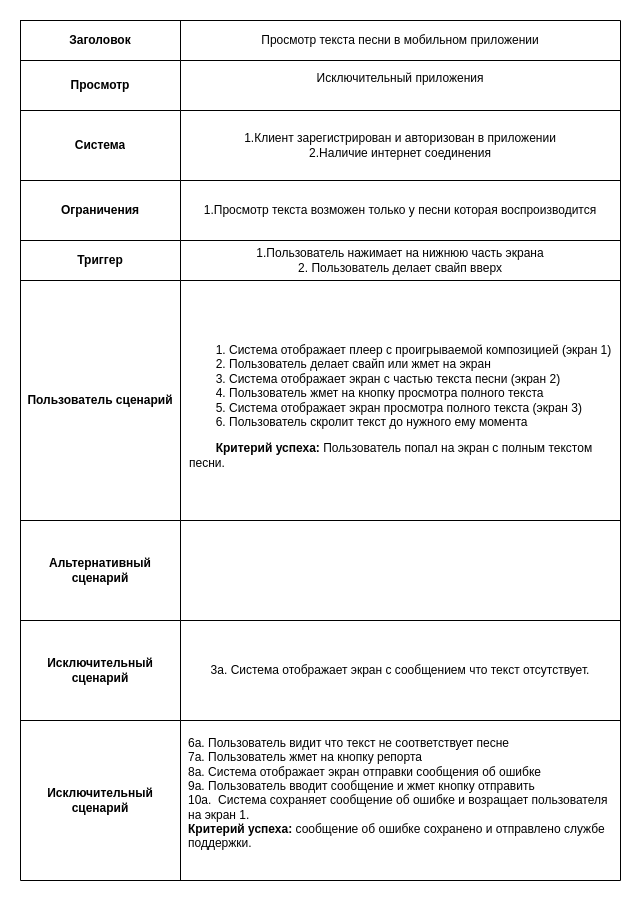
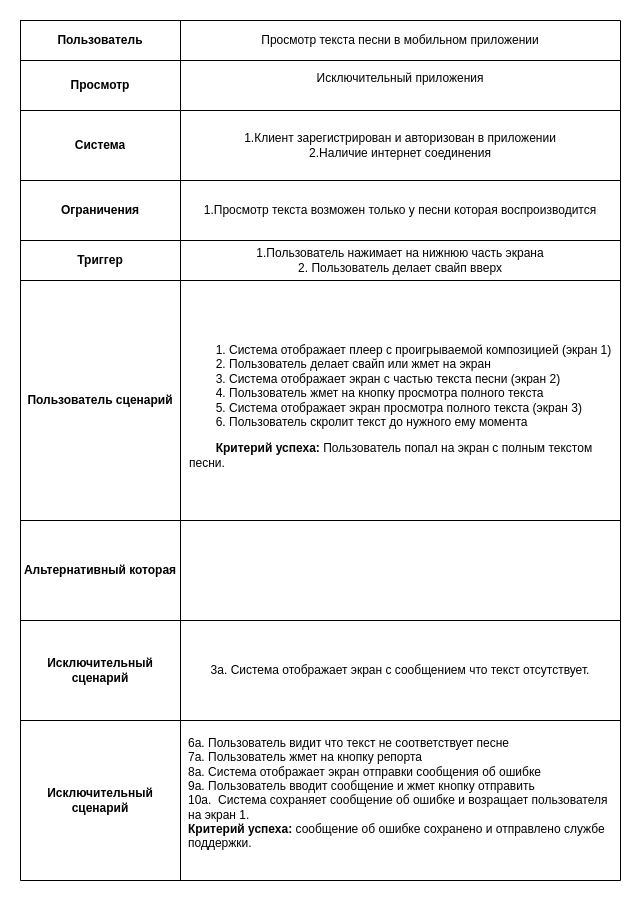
  <mxCell id="0" />
  <mxCell id="1" parent="0" />
  <mxCell id="2" value="" style="shape=table;startSize=0;container=1;collapsible=0;childLayout=tableLayout;" vertex="1" parent="1"><mxGeometry x="20" y="20" width="600" height="860" as="geometry" /></mxCell>
  <mxCell id="3" value="" style="shape=tableRow;horizontal=0;startSize=0;swimlaneHead=0;swimlaneBody=0;strokeColor=inherit;top=0;left=0;bottom=0;right=0;collapsible=0;dropTarget=0;fillColor=none;points=[[0,0.5],[1,0.5]];portConstraint=eastwest;" vertex="1" parent="2"><mxGeometry width="600" height="40" as="geometry" /></mxCell>
- <mxCell id="4" value="&lt;b&gt;Заголовок&lt;/b&gt;" style="shape=partialRectangle;html=1;whiteSpace=wrap;connectable=0;strokeColor=inherit;overflow=hidden;fillColor=none;top=0;left=0;bottom=0;right=0;pointerEvents=1;" vertex="1" parent="3"><mxGeometry width="160" height="40" as="geometry"><mxRectangle width="160" height="40" as="alternateBounds" /></mxGeometry></mxCell>
+ <mxCell id="4" value="&lt;b&gt;Пользователь&lt;/b&gt;" style="shape=partialRectangle;html=1;whiteSpace=wrap;connectable=0;strokeColor=inherit;overflow=hidden;fillColor=none;top=0;left=0;bottom=0;right=0;pointerEvents=1;" vertex="1" parent="3"><mxGeometry width="160" height="40" as="geometry"><mxRectangle width="160" height="40" as="alternateBounds" /></mxGeometry></mxCell>
  <mxCell id="5" value="Просмотр текста песни в мобильном приложении" style="shape=partialRectangle;html=1;whiteSpace=wrap;connectable=0;strokeColor=inherit;overflow=hidden;fillColor=none;top=0;left=0;bottom=0;right=0;pointerEvents=1;spacingLeft=7;spacingRight=7;" vertex="1" parent="3"><mxGeometry x="160" width="440" height="40" as="geometry"><mxRectangle width="440" height="40" as="alternateBounds" /></mxGeometry></mxCell>
  <mxCell id="6" value="" style="shape=tableRow;horizontal=0;startSize=0;swimlaneHead=0;swimlaneBody=0;strokeColor=inherit;top=0;left=0;bottom=0;right=0;collapsible=0;dropTarget=0;fillColor=none;points=[[0,0.5],[1,0.5]];portConstraint=eastwest;" vertex="1" parent="2"><mxGeometry y="40" width="600" height="50" as="geometry" /></mxCell>
  <mxCell id="7" value="&lt;b&gt;Просмотр&lt;/b&gt;" style="shape=partialRectangle;html=1;whiteSpace=wrap;connectable=0;strokeColor=inherit;overflow=hidden;fillColor=none;top=0;left=0;bottom=0;right=0;pointerEvents=1;" vertex="1" parent="6"><mxGeometry width="160" height="50" as="geometry"><mxRectangle width="160" height="50" as="alternateBounds" /></mxGeometry></mxCell>
  <mxCell id="8" value="Исключительный приложения&lt;div&gt;&lt;br&gt;&lt;/div&gt;" style="shape=partialRectangle;html=1;whiteSpace=wrap;connectable=0;strokeColor=inherit;overflow=hidden;fillColor=none;top=0;left=0;bottom=0;right=0;pointerEvents=1;spacingLeft=7;spacingRight=7;" vertex="1" parent="6"><mxGeometry x="160" width="440" height="50" as="geometry"><mxRectangle width="440" height="50" as="alternateBounds" /></mxGeometry></mxCell>
  <mxCell id="9" value="" style="shape=tableRow;horizontal=0;startSize=0;swimlaneHead=0;swimlaneBody=0;strokeColor=inherit;top=0;left=0;bottom=0;right=0;collapsible=0;dropTarget=0;fillColor=none;points=[[0,0.5],[1,0.5]];portConstraint=eastwest;" vertex="1" parent="2"><mxGeometry y="90" width="600" height="70" as="geometry" /></mxCell>
  <mxCell id="10" value="&lt;b&gt;Система&lt;/b&gt;" style="shape=partialRectangle;html=1;whiteSpace=wrap;connectable=0;strokeColor=inherit;overflow=hidden;fillColor=none;top=0;left=0;bottom=0;right=0;pointerEvents=1;" vertex="1" parent="9"><mxGeometry width="160" height="70" as="geometry"><mxRectangle width="160" height="70" as="alternateBounds" /></mxGeometry></mxCell>
  <mxCell id="11" value="1.Клиент зарегистрирован и авторизован в приложении&lt;div&gt;2.Наличие интернет соединения&lt;/div&gt;" style="shape=partialRectangle;html=1;whiteSpace=wrap;connectable=0;strokeColor=inherit;overflow=hidden;fillColor=none;top=0;left=0;bottom=0;right=0;pointerEvents=1;spacingLeft=7;spacingRight=7;" vertex="1" parent="9"><mxGeometry x="160" width="440" height="70" as="geometry"><mxRectangle width="440" height="70" as="alternateBounds" /></mxGeometry></mxCell>
  <mxCell id="12" value="" style="shape=tableRow;horizontal=0;startSize=0;swimlaneHead=0;swimlaneBody=0;strokeColor=inherit;top=0;left=0;bottom=0;right=0;collapsible=0;dropTarget=0;fillColor=none;points=[[0,0.5],[1,0.5]];portConstraint=eastwest;" vertex="1" parent="2"><mxGeometry y="160" width="600" height="60" as="geometry" /></mxCell>
  <mxCell id="13" value="&lt;b&gt;Ограничения&lt;/b&gt;" style="shape=partialRectangle;html=1;whiteSpace=wrap;connectable=0;strokeColor=inherit;overflow=hidden;fillColor=none;top=0;left=0;bottom=0;right=0;pointerEvents=1;" vertex="1" parent="12"><mxGeometry width="160" height="60" as="geometry"><mxRectangle width="160" height="60" as="alternateBounds" /></mxGeometry></mxCell>
  <mxCell id="14" value="1.Просмотр текста возможен только у песни которая воспроизводится" style="shape=partialRectangle;html=1;whiteSpace=wrap;connectable=0;strokeColor=inherit;overflow=hidden;fillColor=none;top=0;left=0;bottom=0;right=0;pointerEvents=1;spacingLeft=7;spacingRight=7;" vertex="1" parent="12"><mxGeometry x="160" width="440" height="60" as="geometry"><mxRectangle width="440" height="60" as="alternateBounds" /></mxGeometry></mxCell>
  <mxCell id="15" value="" style="shape=tableRow;horizontal=0;startSize=0;swimlaneHead=0;swimlaneBody=0;strokeColor=inherit;top=0;left=0;bottom=0;right=0;collapsible=0;dropTarget=0;fillColor=none;points=[[0,0.5],[1,0.5]];portConstraint=eastwest;" vertex="1" parent="2"><mxGeometry y="220" width="600" height="40" as="geometry" /></mxCell>
  <mxCell id="16" value="&lt;b&gt;Триггер&lt;/b&gt;" style="shape=partialRectangle;html=1;whiteSpace=wrap;connectable=0;strokeColor=inherit;overflow=hidden;fillColor=none;top=0;left=0;bottom=0;right=0;pointerEvents=1;" vertex="1" parent="15"><mxGeometry width="160" height="40" as="geometry"><mxRectangle width="160" height="40" as="alternateBounds" /></mxGeometry></mxCell>
  <mxCell id="17" value="1.Пользователь нажимает на нижнюю часть экрана&lt;div&gt;2. Пользователь делает свайп вверх&lt;/div&gt;" style="shape=partialRectangle;html=1;whiteSpace=wrap;connectable=0;strokeColor=inherit;overflow=hidden;fillColor=none;top=0;left=0;bottom=0;right=0;pointerEvents=1;spacingLeft=7;spacingRight=7;" vertex="1" parent="15"><mxGeometry x="160" width="440" height="40" as="geometry"><mxRectangle width="440" height="40" as="alternateBounds" /></mxGeometry></mxCell>
  <mxCell id="18" value="" style="shape=tableRow;horizontal=0;startSize=0;swimlaneHead=0;swimlaneBody=0;strokeColor=inherit;top=0;left=0;bottom=0;right=0;collapsible=0;dropTarget=0;fillColor=none;points=[[0,0.5],[1,0.5]];portConstraint=eastwest;" vertex="1" parent="2"><mxGeometry y="260" width="600" height="240" as="geometry" /></mxCell>
  <mxCell id="19" value="&lt;b&gt;Пользователь сценарий&lt;/b&gt;" style="shape=partialRectangle;html=1;whiteSpace=wrap;connectable=0;strokeColor=inherit;overflow=hidden;fillColor=none;top=0;left=0;bottom=0;right=0;pointerEvents=1;" vertex="1" parent="18"><mxGeometry width="160" height="240" as="geometry"><mxRectangle width="160" height="240" as="alternateBounds" /></mxGeometry></mxCell>
  <mxCell id="20" value="&lt;ol style=&quot;&quot;&gt;&lt;li&gt;Система отображает плеер с проигрываемой композицией (экран 1)&lt;/li&gt;&lt;li&gt;Пользователь делает свайп или жмет на экран&lt;/li&gt;&lt;li&gt;Система отображает экран с частью текста песни (экран 2)&lt;/li&gt;&lt;li&gt;Пользователь&amp;nbsp;жмет на кнопку просмотра полного текста&lt;/li&gt;&lt;li&gt;Система отображает экран просмотра полного текста (экран 3)&lt;/li&gt;&lt;li&gt;Пользователь скролит текст до нужного ему момента&lt;/li&gt;&lt;/ol&gt;&lt;span style=&quot;background-color: initial;&quot;&gt;&lt;div style=&quot;&quot;&gt;&lt;b style=&quot;font-weight: bold; background-color: initial;&quot;&gt;&lt;span style=&quot;white-space: pre;&quot;&gt;&#09;&lt;/span&gt;&lt;/b&gt;&lt;b style=&quot;font-weight: bold; background-color: initial;&quot;&gt;Критерий успеха:&amp;nbsp;&lt;/b&gt;&lt;span style=&quot;background-color: initial;&quot;&gt;Пользователь попал на экран с полным текстом песни.&lt;/span&gt;&lt;b style=&quot;background-color: initial;&quot;&gt;&amp;nbsp;&amp;nbsp;&lt;/b&gt;&lt;/div&gt;&lt;/span&gt;" style="shape=partialRectangle;html=1;whiteSpace=wrap;connectable=0;strokeColor=inherit;overflow=hidden;fillColor=none;top=0;left=0;bottom=0;right=0;pointerEvents=1;spacingLeft=7;spacingRight=7;align=left;" vertex="1" parent="18"><mxGeometry x="160" width="440" height="240" as="geometry"><mxRectangle width="440" height="240" as="alternateBounds" /></mxGeometry></mxCell>
  <mxCell id="21" value="" style="shape=tableRow;horizontal=0;startSize=0;swimlaneHead=0;swimlaneBody=0;strokeColor=inherit;top=0;left=0;bottom=0;right=0;collapsible=0;dropTarget=0;fillColor=none;points=[[0,0.5],[1,0.5]];portConstraint=eastwest;" vertex="1" parent="2"><mxGeometry y="500" width="600" height="100" as="geometry" /></mxCell>
- <mxCell id="22" value="&lt;b&gt;Альтернативный сценарий&lt;/b&gt;" style="shape=partialRectangle;html=1;whiteSpace=wrap;connectable=0;strokeColor=inherit;overflow=hidden;fillColor=none;top=0;left=0;bottom=0;right=0;pointerEvents=1;" vertex="1" parent="21"><mxGeometry width="160" height="100" as="geometry"><mxRectangle width="160" height="100" as="alternateBounds" /></mxGeometry></mxCell>
+ <mxCell id="22" value="&lt;b&gt;Альтернативный которая&lt;/b&gt;" style="shape=partialRectangle;html=1;whiteSpace=wrap;connectable=0;strokeColor=inherit;overflow=hidden;fillColor=none;top=0;left=0;bottom=0;right=0;pointerEvents=1;" vertex="1" parent="21"><mxGeometry width="160" height="100" as="geometry"><mxRectangle width="160" height="100" as="alternateBounds" /></mxGeometry></mxCell>
  <mxCell id="23" value="" style="shape=partialRectangle;html=1;whiteSpace=wrap;connectable=0;strokeColor=inherit;overflow=hidden;fillColor=none;top=0;left=0;bottom=0;right=0;pointerEvents=1;align=left;spacingLeft=7;spacingRight=7;" vertex="1" parent="21"><mxGeometry x="160" width="440" height="100" as="geometry"><mxRectangle width="440" height="100" as="alternateBounds" /></mxGeometry></mxCell>
  <mxCell id="24" value="" style="shape=tableRow;horizontal=0;startSize=0;swimlaneHead=0;swimlaneBody=0;strokeColor=inherit;top=0;left=0;bottom=0;right=0;collapsible=0;dropTarget=0;fillColor=none;points=[[0,0.5],[1,0.5]];portConstraint=eastwest;" vertex="1" parent="2"><mxGeometry y="600" width="600" height="100" as="geometry" /></mxCell>
  <mxCell id="25" value="&lt;b&gt;Исключительный сценарий&lt;/b&gt;" style="shape=partialRectangle;html=1;whiteSpace=wrap;connectable=0;strokeColor=inherit;overflow=hidden;fillColor=none;top=0;left=0;bottom=0;right=0;pointerEvents=1;" vertex="1" parent="24"><mxGeometry width="160" height="100" as="geometry"><mxRectangle width="160" height="100" as="alternateBounds" /></mxGeometry></mxCell>
  <mxCell id="26" value="&lt;div style=&quot;text-align: left;&quot;&gt;3а. Система отображает экран с сообщением что текст отсутствует.&lt;br&gt;&lt;/div&gt;" style="shape=partialRectangle;html=1;whiteSpace=wrap;connectable=0;strokeColor=inherit;overflow=hidden;fillColor=none;top=0;left=0;bottom=0;right=0;pointerEvents=1;spacingLeft=7;spacingRight=7;" vertex="1" parent="24"><mxGeometry x="160" width="440" height="100" as="geometry"><mxRectangle width="440" height="100" as="alternateBounds" /></mxGeometry></mxCell>
  <mxCell id="27" value="" style="shape=tableRow;horizontal=0;startSize=0;swimlaneHead=0;swimlaneBody=0;strokeColor=inherit;top=0;left=0;bottom=0;right=0;collapsible=0;dropTarget=0;fillColor=none;points=[[0,0.5],[1,0.5]];portConstraint=eastwest;" vertex="1" parent="2"><mxGeometry y="700" width="600" height="160" as="geometry" /></mxCell>
  <mxCell id="28" value="&lt;b&gt;Исключительный сценарий&lt;/b&gt;" style="shape=partialRectangle;html=1;whiteSpace=wrap;connectable=0;strokeColor=inherit;overflow=hidden;fillColor=none;top=0;left=0;bottom=0;right=0;pointerEvents=1;" vertex="1" parent="27"><mxGeometry width="160" height="160" as="geometry"><mxRectangle width="160" height="160" as="alternateBounds" /></mxGeometry></mxCell>
  <mxCell id="29" value="&lt;div style=&quot;text-align: left;&quot;&gt;6а. Пользователь видит что текст не соответствует песне&lt;/div&gt;&lt;div style=&quot;text-align: left;&quot;&gt;7а. Пользователь жмет на кнопку репорта&lt;/div&gt;&lt;div style=&quot;text-align: left;&quot;&gt;8а. Система отображает экран отправки сообщения об ошибке&lt;/div&gt;&lt;div style=&quot;text-align: left;&quot;&gt;9а. Пользователь вводит сообщение и жмет кнопку отправить&lt;/div&gt;&lt;div style=&quot;text-align: left;&quot;&gt;10а.&amp;nbsp; Система сохраняет сообщение об ошибке и возращает пользователя на экран 1.&lt;/div&gt;&lt;div style=&quot;text-align: left;&quot;&gt;&lt;b style=&quot;background-color: initial;&quot;&gt;Критерий успеха: &lt;/b&gt;&lt;span style=&quot;background-color: initial;&quot;&gt;сообщение об ошибке сохранено и отправлено службе поддержки.&lt;/span&gt;&lt;br&gt;&lt;/div&gt;&lt;div style=&quot;text-align: left;&quot;&gt;&lt;br&gt;&lt;/div&gt;" style="shape=partialRectangle;html=1;whiteSpace=wrap;connectable=0;strokeColor=inherit;overflow=hidden;fillColor=none;top=0;left=0;bottom=0;right=0;pointerEvents=1;spacingLeft=7;spacingRight=7;" vertex="1" parent="27"><mxGeometry x="160" width="440" height="160" as="geometry"><mxRectangle width="440" height="160" as="alternateBounds" /></mxGeometry></mxCell>
